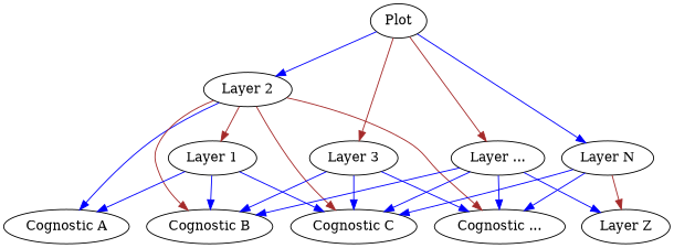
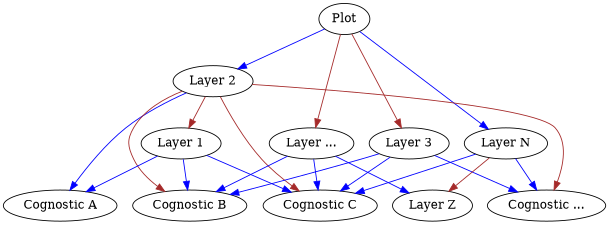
  digraph {
    edge [color=blue]
    Plot
    "Layer 2"
    "Layer 3"
    "Layer ..."
    "Layer N"
    "Layer 1"
    "Cognostic A"
    "Cognostic B"
    "Cognostic C"
    "Cognostic ..."
    n11 [label="Layer Z"]
    Plot -> "Layer 2"
    Plot -> "Layer 3" [color=brown]
    Plot -> "Layer ..." [color=brown]
    Plot -> "Layer N"
    "Layer 2" -> "Layer 1" [color=brown]
    "Layer 2" -> "Cognostic A"
    "Layer 2" -> "Cognostic B" [color=brown]
    "Layer 2" -> "Cognostic C" [color=brown]
    "Layer 2" -> "Cognostic ..." [color=brown]
    "Layer 3" -> "Cognostic B"
    "Layer 3" -> "Cognostic C"
    "Layer 3" -> "Cognostic ..."
    "Layer ..." -> "Cognostic B"
    "Layer ..." -> "Cognostic C"
-   "Layer ..." -> "Cognostic ..."
    "Layer ..." -> n11
    "Layer N" -> "Cognostic C"
    "Layer N" -> "Cognostic ..."
    "Layer N" -> n11 [color=brown]
    "Layer 1" -> "Cognostic A"
    "Layer 1" -> "Cognostic B"
    "Layer 1" -> "Cognostic C"
  }
